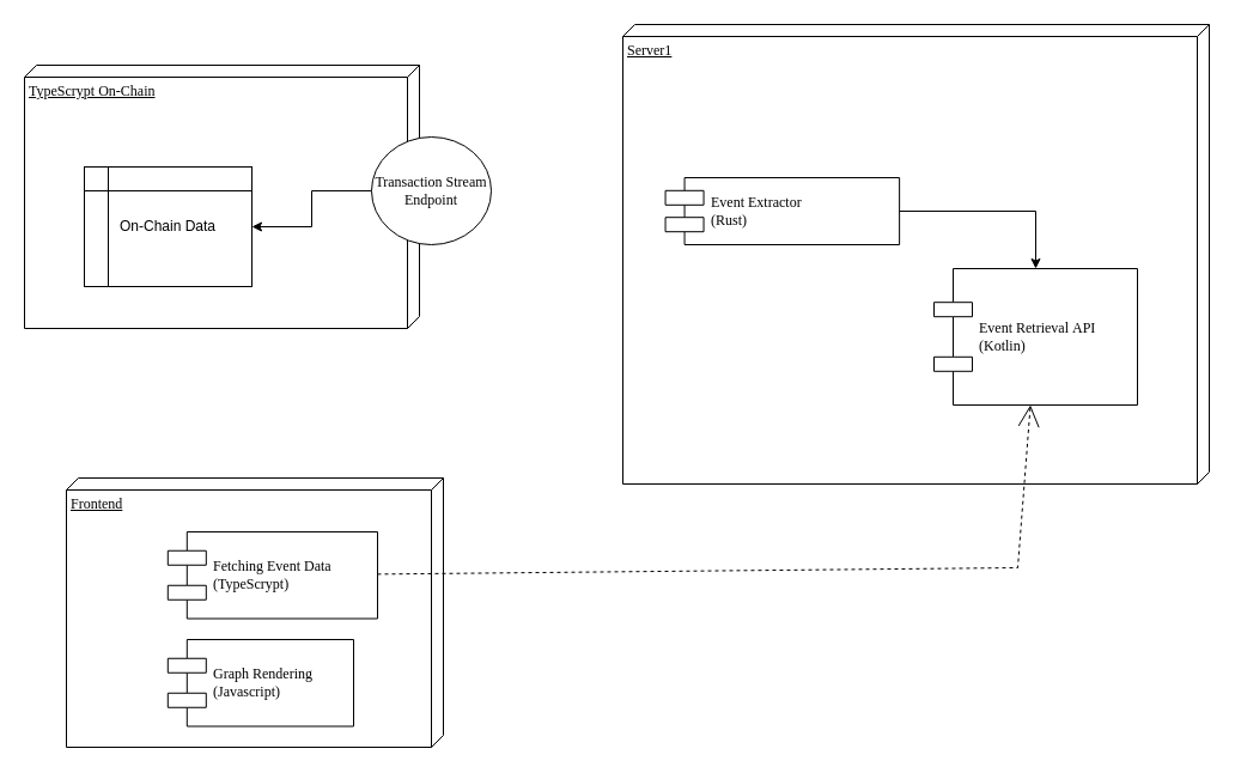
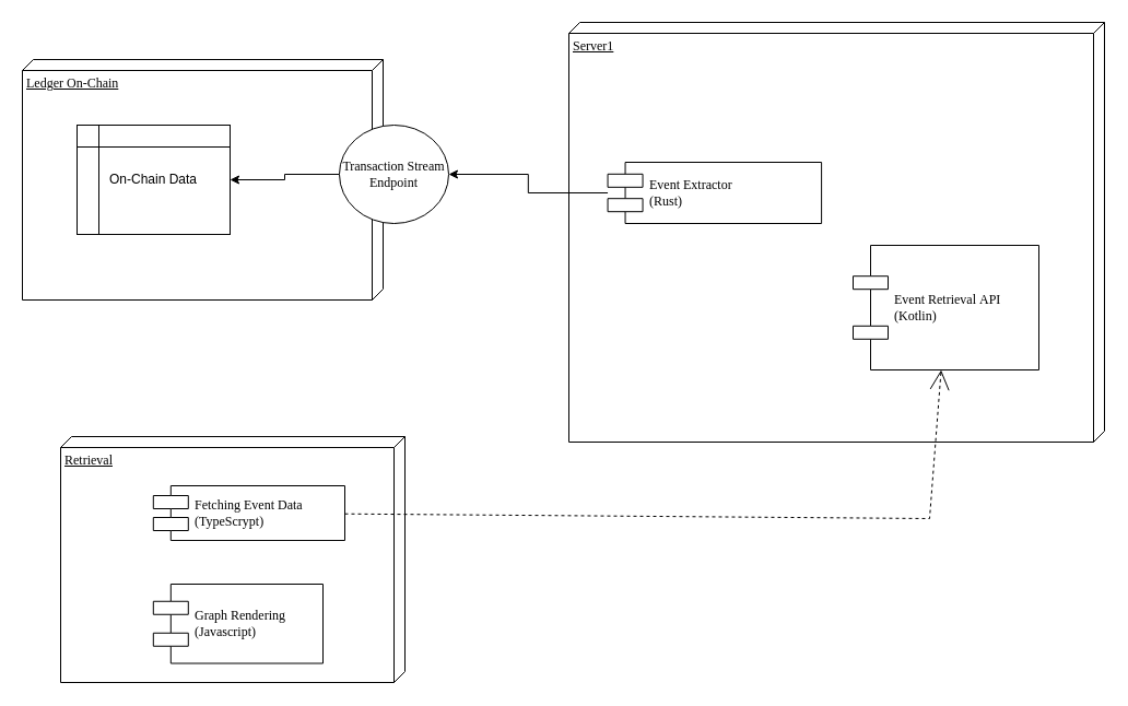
  <mxCell id="0" />
  <mxCell id="1" parent="0" />
- <mxCell id="2" value="TypeScrypt On-Chain" style="verticalAlign=top;align=left;spacingTop=8;spacingLeft=2;spacingRight=12;shape=cube;size=10;direction=south;fontStyle=4;html=1;rounded=0;shadow=0;comic=0;labelBackgroundColor=none;strokeWidth=1;fontFamily=Verdana;fontSize=12;points=[[0,0,0,0,0],[0,0,0,0,200],[0,0,0,0,400],[0,0,0,5,405],[0,0,0,10,410],[0,0,0,105,0],[0,0,0,115,410],[0,0,0,210,0],[0,0,0,215,5],[0,0,0,220,10],[0,0,0,220,210],[1,1,0,0,0]];" parent="1" vertex="1"><mxGeometry x="20" y="54" width="330" height="220" as="geometry" /></mxCell>
- <mxCell id="3" value="On-Chain Data" style="shape=internalStorage;whiteSpace=wrap;html=1;backgroundOutline=1;" vertex="1" parent="1"><mxGeometry x="70" y="139" width="140" height="100" as="geometry" /></mxCell>
+ <mxCell id="2" value="Ledger On-Chain" style="verticalAlign=top;align=left;spacingTop=8;spacingLeft=2;spacingRight=12;shape=cube;size=10;direction=south;fontStyle=4;html=1;rounded=0;shadow=0;comic=0;labelBackgroundColor=none;strokeWidth=1;fontFamily=Verdana;fontSize=12;points=[[0,0,0,0,0],[0,0,0,0,200],[0,0,0,0,400],[0,0,0,5,405],[0,0,0,10,410],[0,0,0,105,0],[0,0,0,115,410],[0,0,0,210,0],[0,0,0,215,5],[0,0,0,220,10],[0,0,0,220,210],[1,1,0,0,0]];" parent="1" vertex="1"><mxGeometry x="20" y="54" width="330" height="220" as="geometry" /></mxCell>
+ <mxCell id="3" value="On-Chain Data" style="shape=internalStorage;whiteSpace=wrap;html=1;backgroundOutline=1;" vertex="1" parent="1"><mxGeometry x="70" y="114" width="140" height="100" as="geometry" /></mxCell>
  <mxCell id="4" value="" style="group" vertex="1" connectable="0" parent="1"><mxGeometry x="55" y="399" width="315" height="225" as="geometry" /></mxCell>
- <mxCell id="5" value="Frontend" style="verticalAlign=top;align=left;spacingTop=8;spacingLeft=2;spacingRight=12;shape=cube;size=10;direction=south;fontStyle=4;html=1;rounded=0;shadow=0;comic=0;labelBackgroundColor=none;strokeWidth=1;fontFamily=Verdana;fontSize=12" parent="4" vertex="1"><mxGeometry width="315" height="225" as="geometry" /></mxCell>
- <mxCell id="6" value="Fetching Event Data&lt;div&gt;(TypeScrypt)&lt;/div&gt;" style="shape=component;align=left;spacingLeft=36;rounded=0;shadow=0;comic=0;labelBackgroundColor=none;strokeWidth=1;fontFamily=Verdana;fontSize=12;html=1;" parent="4" vertex="1"><mxGeometry x="84.81" y="45" width="175.19" height="72.5" as="geometry" /></mxCell>
+ <mxCell id="5" value="Retrieval" style="verticalAlign=top;align=left;spacingTop=8;spacingLeft=2;spacingRight=12;shape=cube;size=10;direction=south;fontStyle=4;html=1;rounded=0;shadow=0;comic=0;labelBackgroundColor=none;strokeWidth=1;fontFamily=Verdana;fontSize=12" parent="4" vertex="1"><mxGeometry width="315" height="225" as="geometry" /></mxCell>
+ <mxCell id="6" value="Fetching Event Data&lt;div&gt;(TypeScrypt)&lt;/div&gt;" style="shape=component;align=left;spacingLeft=36;rounded=0;shadow=0;comic=0;labelBackgroundColor=none;strokeWidth=1;fontFamily=Verdana;fontSize=12;html=1;" parent="4" vertex="1"><mxGeometry x="84.81" y="45" width="175.19" height="50" as="geometry" /></mxCell>
  <mxCell id="7" value="Graph Rendering&lt;div&gt;(Javascript)&lt;/div&gt;" style="shape=component;align=left;spacingLeft=36;rounded=0;shadow=0;comic=0;labelBackgroundColor=none;strokeWidth=1;fontFamily=Verdana;fontSize=12;html=1;" vertex="1" parent="4"><mxGeometry x="84.81" y="135" width="155.19" height="72.5" as="geometry" /></mxCell>
  <mxCell id="8" value="" style="group" vertex="1" connectable="0" parent="1"><mxGeometry x="520" y="44" width="490" height="360" as="geometry" /></mxCell>
  <mxCell id="9" value="Server1" style="verticalAlign=top;align=left;spacingTop=8;spacingLeft=2;spacingRight=12;shape=cube;size=10;direction=south;fontStyle=4;html=1;rounded=0;shadow=0;comic=0;labelBackgroundColor=none;strokeWidth=1;fontFamily=Verdana;fontSize=12" parent="8" vertex="1"><mxGeometry y="-24" width="490" height="384" as="geometry" /></mxCell>
  <mxCell id="10" value="Event Retrieval&amp;nbsp;&lt;span style=&quot;background-color: initial;&quot;&gt;API&amp;nbsp;&amp;nbsp;&lt;/span&gt;&lt;div&gt;&lt;span style=&quot;background-color: initial;&quot;&gt;(Kotlin)&lt;/span&gt;&lt;/div&gt;" style="shape=component;align=left;spacingLeft=36;rounded=0;shadow=0;comic=0;labelBackgroundColor=none;strokeWidth=1;fontFamily=Verdana;fontSize=12;html=1;" parent="8" vertex="1"><mxGeometry x="260" y="180" width="170" height="114" as="geometry" /></mxCell>
  <mxCell id="11" value="Event Extractor&lt;div&gt;(Rust)&lt;/div&gt;" style="shape=component;align=left;spacingLeft=36;rounded=0;shadow=0;comic=0;labelBackgroundColor=none;strokeWidth=1;fontFamily=Verdana;fontSize=12;html=1;" parent="8" vertex="1"><mxGeometry x="35.556" y="104" width="195.556" height="56" as="geometry" /></mxCell>
  <mxCell id="12" style="edgeStyle=orthogonalEdgeStyle;rounded=0;orthogonalLoop=1;jettySize=auto;html=1;" edge="1" parent="1" source="14" target="3"><mxGeometry relative="1" as="geometry" /></mxCell>
- <mxCell id="13" style="edgeStyle=orthogonalEdgeStyle;rounded=0;orthogonalLoop=1;jettySize=auto;html=1;" edge="1" parent="1" source="11" target="10"><mxGeometry relative="1" as="geometry"><mxPoint x="450" y="244" as="targetPoint" /></mxGeometry></mxCell>
+ <mxCell id="13" style="edgeStyle=orthogonalEdgeStyle;rounded=0;orthogonalLoop=1;jettySize=auto;html=1;" edge="1" parent="1" source="11" target="14"><mxGeometry relative="1" as="geometry"><mxPoint x="450" y="244" as="targetPoint" /></mxGeometry></mxCell>
  <mxCell id="14" value="Transaction Stream Endpoint" style="ellipse;whiteSpace=wrap;html=1;rounded=0;shadow=0;comic=0;labelBackgroundColor=none;strokeWidth=1;fontFamily=Verdana;fontSize=12;align=center;direction=south;" vertex="1" parent="1"><mxGeometry x="310" y="114" width="100" height="90" as="geometry" /></mxCell>
  <mxCell id="15" style="edgeStyle=none;rounded=0;html=1;dashed=1;labelBackgroundColor=none;startArrow=none;startFill=0;startSize=8;endArrow=open;endFill=0;endSize=16;fontFamily=Verdana;fontSize=12;" parent="1" source="6" target="10" edge="1"><mxGeometry relative="1" as="geometry"><Array as="points"><mxPoint x="850" y="474" /></Array></mxGeometry></mxCell>
